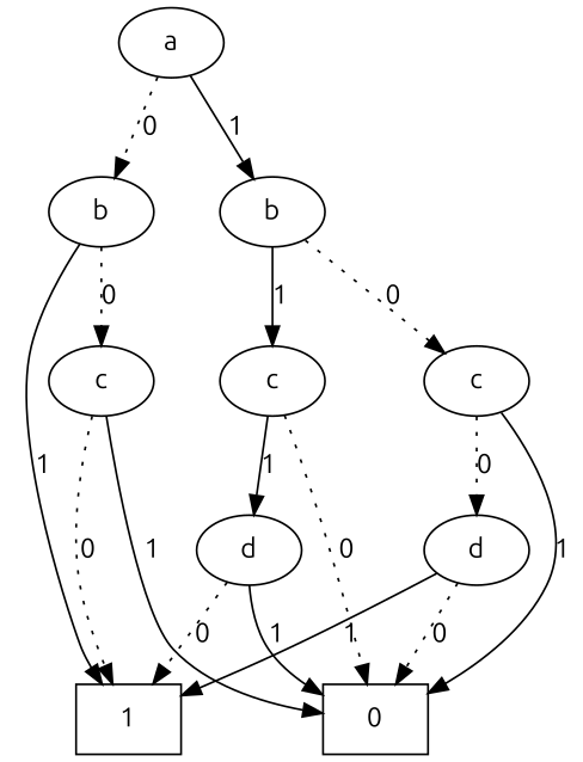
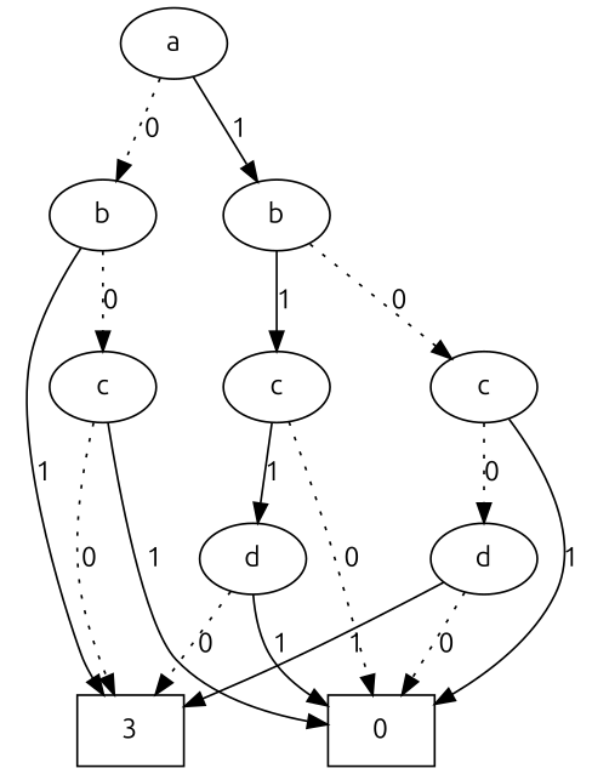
  digraph {
    fontname=Ubuntu
    node [fontname=Ubuntu]
    edge [style=dotted fontname=Ubuntu]
    n1 [label=a]
    n2 [label=b]
    n3 [label=b]
    n4 [label=c]
    n5 [label=c]
    n6 [label=c]
    n7 [label=d]
    n8 [label=d]
-   n9 [label=1 shape=box]
+   n9 [label=3 shape=box]
    n10 [label=0 shape=box]
    subgraph sub_1 {
      rank=same
      n1
    }
    subgraph sub_2 {
      rank=same
      n2
      n3
    }
    subgraph sub_3 {
      rank=same
      n4
      n5
      n6
    }
    subgraph sub_4 {
      rank=same
      n7
      n8
    }
    n1 -> n2 [label=0]
    n1 -> n3 [label=1 style=solid]
    n2 -> n4 [label=0]
    n2 -> n9 [label=1 style=solid]
    n3 -> n5 [label=0]
    n3 -> n6 [label=1 style=solid]
    n4 -> n9 [label=0]
    n4 -> n10 [label=1 style=solid]
    n5 -> n7 [label=0]
    n5 -> n10 [label=1 style=solid]
    n6 -> n8 [label=1 style=solid]
    n6 -> n10 [label=0]
    n7 -> n9 [label=1 style=solid]
    n7 -> n10 [label=0]
    n8 -> n9 [label=0]
    n8 -> n10 [label=1 style=solid]
  }
